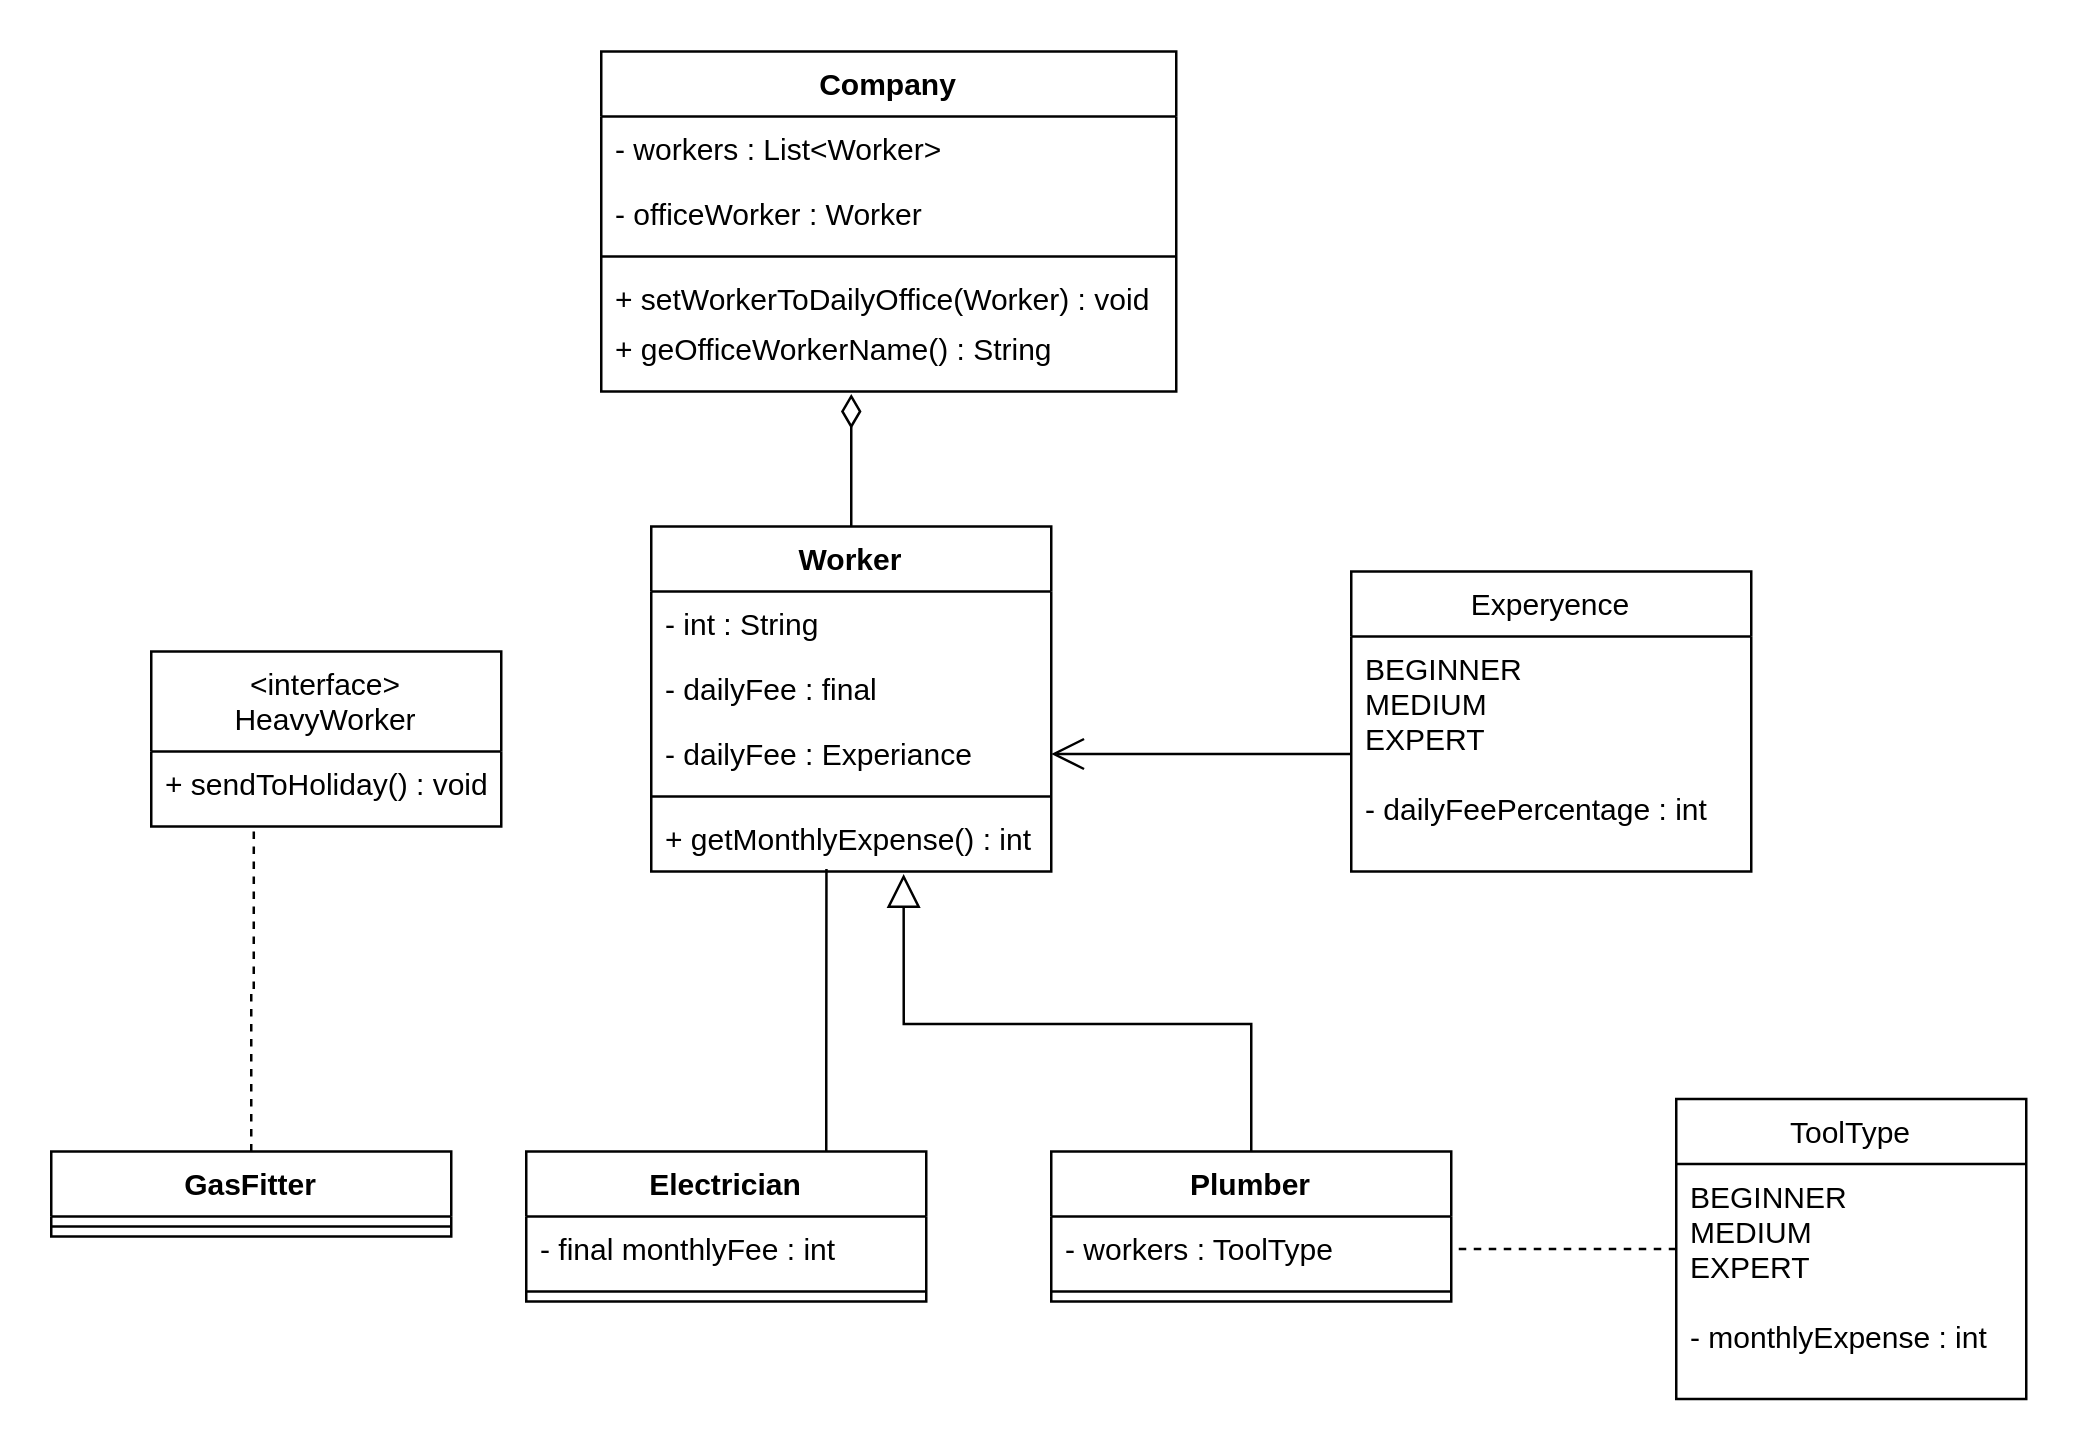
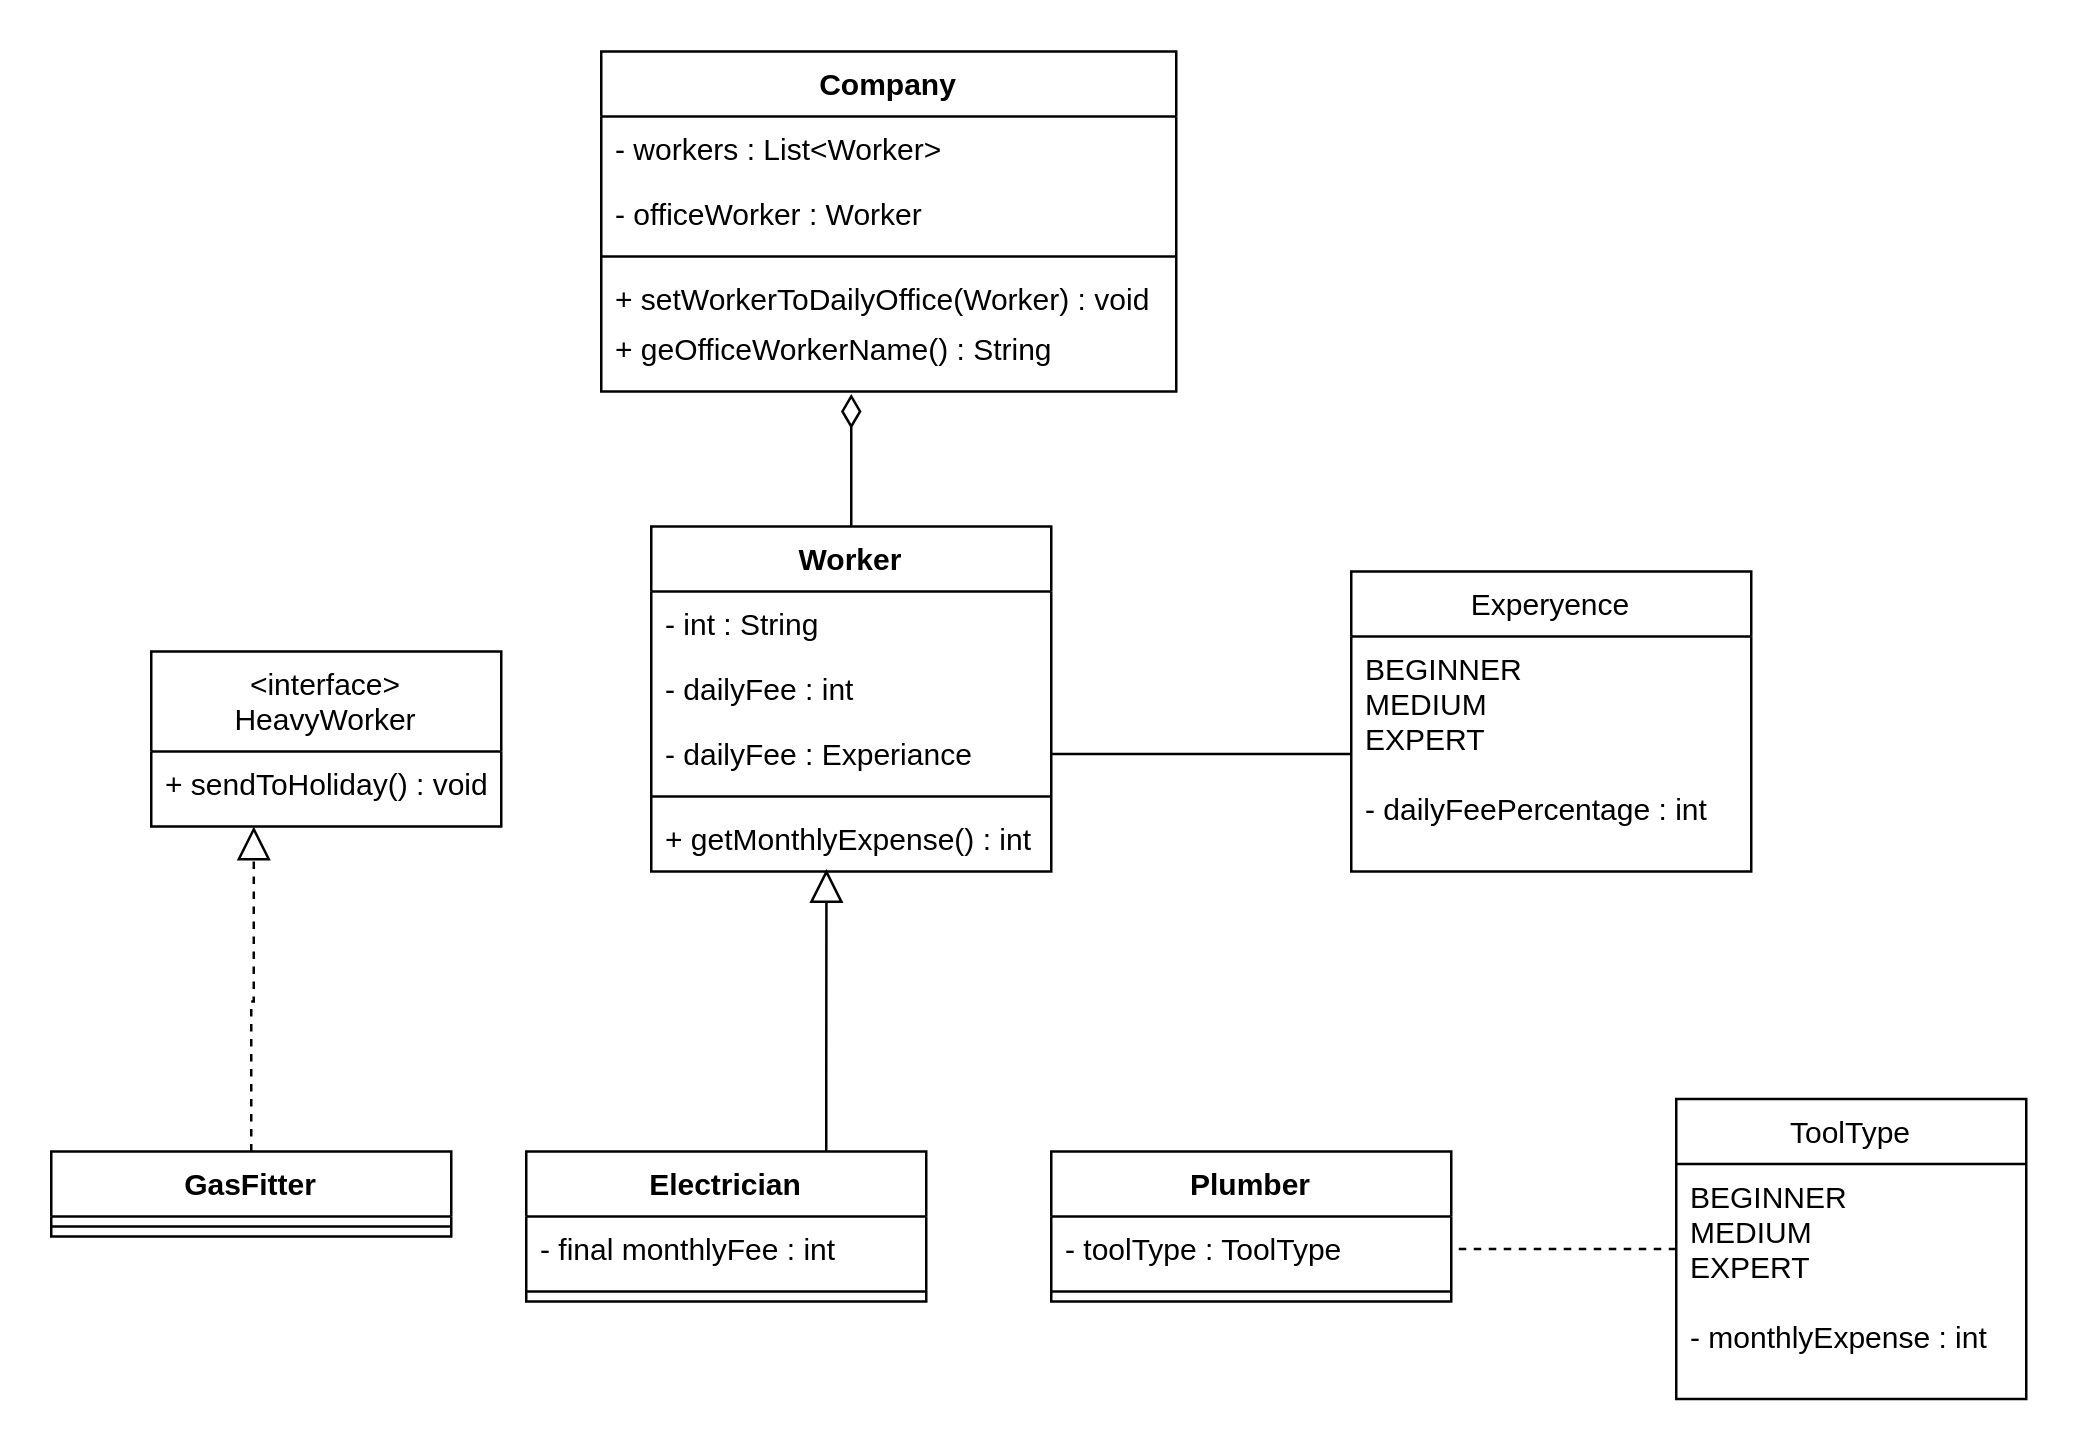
  <mxCell id="0" />
  <mxCell id="1" parent="0" />
  <mxCell id="2" value="Company" style="swimlane;fontStyle=1;align=center;verticalAlign=top;childLayout=stackLayout;horizontal=1;startSize=26;horizontalStack=0;resizeParent=1;resizeParentMax=0;resizeLast=0;collapsible=1;marginBottom=0;" vertex="1" parent="1"><mxGeometry x="240" y="20" width="230" height="136" as="geometry" /></mxCell>
  <mxCell id="3" value="- workers : List&lt;Worker&gt;" style="text;strokeColor=none;fillColor=none;align=left;verticalAlign=top;spacingLeft=4;spacingRight=4;overflow=hidden;rotatable=0;points=[[0,0.5],[1,0.5]];portConstraint=eastwest;" vertex="1" parent="2"><mxGeometry y="26" width="230" height="26" as="geometry" /></mxCell>
  <mxCell id="4" value="- officeWorker : Worker" style="text;strokeColor=none;fillColor=none;align=left;verticalAlign=top;spacingLeft=4;spacingRight=4;overflow=hidden;rotatable=0;points=[[0,0.5],[1,0.5]];portConstraint=eastwest;" vertex="1" parent="2"><mxGeometry y="52" width="230" height="26" as="geometry" /></mxCell>
  <mxCell id="5" value="" style="line;strokeWidth=1;fillColor=none;align=left;verticalAlign=middle;spacingTop=-1;spacingLeft=3;spacingRight=3;rotatable=0;labelPosition=right;points=[];portConstraint=eastwest;" vertex="1" parent="2"><mxGeometry y="78" width="230" height="8" as="geometry" /></mxCell>
  <mxCell id="6" value="+ setWorkerToDailyOffice(Worker) : void" style="text;strokeColor=none;fillColor=none;align=left;verticalAlign=top;spacingLeft=4;spacingRight=4;overflow=hidden;rotatable=0;points=[[0,0.5],[1,0.5]];portConstraint=eastwest;" vertex="1" parent="2"><mxGeometry y="86" width="230" height="20" as="geometry" /></mxCell>
  <mxCell id="7" value="+ geOfficeWorkerName() : String" style="text;strokeColor=none;fillColor=none;align=left;verticalAlign=top;spacingLeft=4;spacingRight=4;overflow=hidden;rotatable=0;points=[[0,0.5],[1,0.5]];portConstraint=eastwest;" vertex="1" parent="2"><mxGeometry y="106" width="230" height="30" as="geometry" /></mxCell>
- <mxCell id="8" style="edgeStyle=orthogonalEdgeStyle;rounded=0;orthogonalLoop=1;jettySize=auto;html=1;entryX=0.631;entryY=1.038;entryDx=0;entryDy=0;entryPerimeter=0;endArrow=block;endFill=0;endSize=11;" edge="1" parent="1" source="9" target="27"><mxGeometry relative="1" as="geometry" /></mxCell>
  <mxCell id="9" value="Plumber" style="swimlane;fontStyle=1;align=center;verticalAlign=top;childLayout=stackLayout;horizontal=1;startSize=26;horizontalStack=0;resizeParent=1;resizeParentMax=0;resizeLast=0;collapsible=1;marginBottom=0;" vertex="1" parent="1"><mxGeometry x="420" y="460" width="160" height="60" as="geometry" /></mxCell>
- <mxCell id="10" value="- workers : ToolType" style="text;strokeColor=none;fillColor=none;align=left;verticalAlign=top;spacingLeft=4;spacingRight=4;overflow=hidden;rotatable=0;points=[[0,0.5],[1,0.5]];portConstraint=eastwest;" vertex="1" parent="9"><mxGeometry y="26" width="160" height="26" as="geometry" /></mxCell>
+ <mxCell id="10" value="- toolType : ToolType" style="text;strokeColor=none;fillColor=none;align=left;verticalAlign=top;spacingLeft=4;spacingRight=4;overflow=hidden;rotatable=0;points=[[0,0.5],[1,0.5]];portConstraint=eastwest;" vertex="1" parent="9"><mxGeometry y="26" width="160" height="26" as="geometry" /></mxCell>
  <mxCell id="11" value="" style="line;strokeWidth=1;fillColor=none;align=left;verticalAlign=middle;spacingTop=-1;spacingLeft=3;spacingRight=3;rotatable=0;labelPosition=right;points=[];portConstraint=eastwest;" vertex="1" parent="9"><mxGeometry y="52" width="160" height="8" as="geometry" /></mxCell>
- <mxCell id="12" style="edgeStyle=orthogonalEdgeStyle;rounded=0;orthogonalLoop=1;jettySize=auto;html=1;entryX=0.438;entryY=0.962;entryDx=0;entryDy=0;entryPerimeter=0;endArrow=none;endFill=0;endSize=11;" edge="1" parent="1" source="13" target="27"><mxGeometry relative="1" as="geometry"><Array as="points"><mxPoint x="330" y="430" /><mxPoint x="330" y="430" /></Array></mxGeometry></mxCell>
+ <mxCell id="12" style="edgeStyle=orthogonalEdgeStyle;rounded=0;orthogonalLoop=1;jettySize=auto;html=1;entryX=0.438;entryY=0.962;entryDx=0;entryDy=0;entryPerimeter=0;endArrow=block;endFill=0;endSize=11;" edge="1" parent="1" source="13" target="27"><mxGeometry relative="1" as="geometry"><Array as="points"><mxPoint x="330" y="430" /><mxPoint x="330" y="430" /></Array></mxGeometry></mxCell>
  <mxCell id="13" value="Electrician" style="swimlane;fontStyle=1;align=center;verticalAlign=top;childLayout=stackLayout;horizontal=1;startSize=26;horizontalStack=0;resizeParent=1;resizeParentMax=0;resizeLast=0;collapsible=1;marginBottom=0;" vertex="1" parent="1"><mxGeometry x="210" y="460" width="160" height="60" as="geometry" /></mxCell>
  <mxCell id="14" value="- final monthlyFee : int " style="text;strokeColor=none;fillColor=none;align=left;verticalAlign=top;spacingLeft=4;spacingRight=4;overflow=hidden;rotatable=0;points=[[0,0.5],[1,0.5]];portConstraint=eastwest;" vertex="1" parent="13"><mxGeometry y="26" width="160" height="26" as="geometry" /></mxCell>
  <mxCell id="15" value="" style="line;strokeWidth=1;fillColor=none;align=left;verticalAlign=middle;spacingTop=-1;spacingLeft=3;spacingRight=3;rotatable=0;labelPosition=right;points=[];portConstraint=eastwest;" vertex="1" parent="13"><mxGeometry y="52" width="160" height="8" as="geometry" /></mxCell>
  <mxCell id="16" value="Experyence" style="swimlane;fontStyle=0;childLayout=stackLayout;horizontal=1;startSize=26;fillColor=none;horizontalStack=0;resizeParent=1;resizeParentMax=0;resizeLast=0;collapsible=1;marginBottom=0;" vertex="1" parent="1"><mxGeometry x="540" y="228" width="160" height="120" as="geometry" /></mxCell>
  <mxCell id="17" value="BEGINNER&#10;MEDIUM&#10;EXPERT&#10;&#10;- dailyFeePercentage : int" style="text;strokeColor=none;fillColor=none;align=left;verticalAlign=top;spacingLeft=4;spacingRight=4;overflow=hidden;rotatable=0;points=[[0,0.5],[1,0.5]];portConstraint=eastwest;" vertex="1" parent="16"><mxGeometry y="26" width="160" height="94" as="geometry" /></mxCell>
  <mxCell id="18" style="edgeStyle=orthogonalEdgeStyle;rounded=0;orthogonalLoop=1;jettySize=auto;html=1;entryX=1;entryY=0.5;entryDx=0;entryDy=0;endArrow=none;endFill=0;endSize=11;dashed=1;" edge="1" parent="1" source="19" target="10"><mxGeometry relative="1" as="geometry" /></mxCell>
  <mxCell id="19" value="ToolType" style="swimlane;fontStyle=0;childLayout=stackLayout;horizontal=1;startSize=26;fillColor=none;horizontalStack=0;resizeParent=1;resizeParentMax=0;resizeLast=0;collapsible=1;marginBottom=0;" vertex="1" parent="1"><mxGeometry x="670" y="439" width="140" height="120" as="geometry" /></mxCell>
  <mxCell id="20" value="BEGINNER&#10;MEDIUM&#10;EXPERT&#10;&#10;- monthlyExpense : int" style="text;strokeColor=none;fillColor=none;align=left;verticalAlign=top;spacingLeft=4;spacingRight=4;overflow=hidden;rotatable=0;points=[[0,0.5],[1,0.5]];portConstraint=eastwest;" vertex="1" parent="19"><mxGeometry y="26" width="140" height="94" as="geometry" /></mxCell>
  <mxCell id="21" style="edgeStyle=orthogonalEdgeStyle;rounded=0;orthogonalLoop=1;jettySize=auto;html=1;endArrow=diamondThin;endFill=0;endSize=11;" edge="1" parent="1" source="22"><mxGeometry relative="1" as="geometry"><mxPoint x="340" y="157" as="targetPoint" /><Array as="points"><mxPoint x="340" y="157" /></Array></mxGeometry></mxCell>
  <mxCell id="22" value="Worker" style="swimlane;fontStyle=1;align=center;verticalAlign=top;childLayout=stackLayout;horizontal=1;startSize=26;horizontalStack=0;resizeParent=1;resizeParentMax=0;resizeLast=0;collapsible=1;marginBottom=0;" vertex="1" parent="1"><mxGeometry x="260" y="210" width="160" height="138" as="geometry" /></mxCell>
  <mxCell id="23" value="- int : String" style="text;strokeColor=none;fillColor=none;align=left;verticalAlign=top;spacingLeft=4;spacingRight=4;overflow=hidden;rotatable=0;points=[[0,0.5],[1,0.5]];portConstraint=eastwest;" vertex="1" parent="22"><mxGeometry y="26" width="160" height="26" as="geometry" /></mxCell>
- <mxCell id="24" value="- dailyFee : final" style="text;strokeColor=none;fillColor=none;align=left;verticalAlign=top;spacingLeft=4;spacingRight=4;overflow=hidden;rotatable=0;points=[[0,0.5],[1,0.5]];portConstraint=eastwest;" vertex="1" parent="22"><mxGeometry y="52" width="160" height="26" as="geometry" /></mxCell>
+ <mxCell id="24" value="- dailyFee : int" style="text;strokeColor=none;fillColor=none;align=left;verticalAlign=top;spacingLeft=4;spacingRight=4;overflow=hidden;rotatable=0;points=[[0,0.5],[1,0.5]];portConstraint=eastwest;" vertex="1" parent="22"><mxGeometry y="52" width="160" height="26" as="geometry" /></mxCell>
  <mxCell id="25" value="- dailyFee : Experiance" style="text;strokeColor=none;fillColor=none;align=left;verticalAlign=top;spacingLeft=4;spacingRight=4;overflow=hidden;rotatable=0;points=[[0,0.5],[1,0.5]];portConstraint=eastwest;" vertex="1" parent="22"><mxGeometry y="78" width="160" height="26" as="geometry" /></mxCell>
  <mxCell id="26" value="" style="line;strokeWidth=1;fillColor=none;align=left;verticalAlign=middle;spacingTop=-1;spacingLeft=3;spacingRight=3;rotatable=0;labelPosition=right;points=[];portConstraint=eastwest;" vertex="1" parent="22"><mxGeometry y="104" width="160" height="8" as="geometry" /></mxCell>
  <mxCell id="27" value="+ getMonthlyExpense() : int" style="text;strokeColor=none;fillColor=none;align=left;verticalAlign=top;spacingLeft=4;spacingRight=4;overflow=hidden;rotatable=0;points=[[0,0.5],[1,0.5]];portConstraint=eastwest;" vertex="1" parent="22"><mxGeometry y="112" width="160" height="26" as="geometry" /></mxCell>
- <mxCell id="28" style="edgeStyle=orthogonalEdgeStyle;rounded=0;orthogonalLoop=1;jettySize=auto;html=1;entryX=0.293;entryY=1;entryDx=0;entryDy=0;entryPerimeter=0;dashed=1;endArrow=none;endFill=0;endSize=11;" edge="1" parent="1" source="29" target="32"><mxGeometry relative="1" as="geometry" /></mxCell>
+ <mxCell id="28" style="edgeStyle=orthogonalEdgeStyle;rounded=0;orthogonalLoop=1;jettySize=auto;html=1;entryX=0.293;entryY=1;entryDx=0;entryDy=0;entryPerimeter=0;dashed=1;endArrow=block;endFill=0;endSize=11;" edge="1" parent="1" source="29" target="32"><mxGeometry relative="1" as="geometry" /></mxCell>
  <mxCell id="29" value="GasFitter" style="swimlane;fontStyle=1;align=center;verticalAlign=top;childLayout=stackLayout;horizontal=1;startSize=26;horizontalStack=0;resizeParent=1;resizeParentMax=0;resizeLast=0;collapsible=1;marginBottom=0;" vertex="1" parent="1"><mxGeometry x="20" y="460" width="160" height="34" as="geometry" /></mxCell>
  <mxCell id="30" value="" style="line;strokeWidth=1;fillColor=none;align=left;verticalAlign=middle;spacingTop=-1;spacingLeft=3;spacingRight=3;rotatable=0;labelPosition=right;points=[];portConstraint=eastwest;" vertex="1" parent="29"><mxGeometry y="26" width="160" height="8" as="geometry" /></mxCell>
  <mxCell id="31" value="&lt;interface&gt;&#10;HeavyWorker" style="swimlane;fontStyle=0;childLayout=stackLayout;horizontal=1;startSize=40;fillColor=none;horizontalStack=0;resizeParent=1;resizeParentMax=0;resizeLast=0;collapsible=1;marginBottom=0;" vertex="1" parent="1"><mxGeometry x="60" y="260" width="140" height="70" as="geometry" /></mxCell>
  <mxCell id="32" value="+ sendToHoliday() : void" style="text;strokeColor=none;fillColor=none;align=left;verticalAlign=top;spacingLeft=4;spacingRight=4;overflow=hidden;rotatable=0;points=[[0,0.5],[1,0.5]];portConstraint=eastwest;" vertex="1" parent="31"><mxGeometry y="40" width="140" height="30" as="geometry" /></mxCell>
- <mxCell id="33" style="edgeStyle=orthogonalEdgeStyle;rounded=0;orthogonalLoop=1;jettySize=auto;html=1;entryX=1;entryY=0.5;entryDx=0;entryDy=0;endArrow=open;endFill=0;endSize=11;" edge="1" parent="1" source="17" target="25"><mxGeometry relative="1" as="geometry" /></mxCell>
+ <mxCell id="33" style="edgeStyle=orthogonalEdgeStyle;rounded=0;orthogonalLoop=1;jettySize=auto;html=1;entryX=1;entryY=0.5;entryDx=0;entryDy=0;endArrow=none;endFill=0;endSize=11;" edge="1" parent="1" source="17" target="25"><mxGeometry relative="1" as="geometry" /></mxCell>
